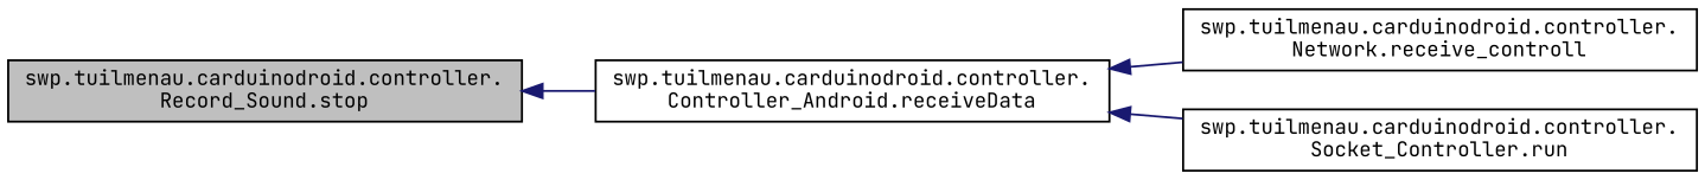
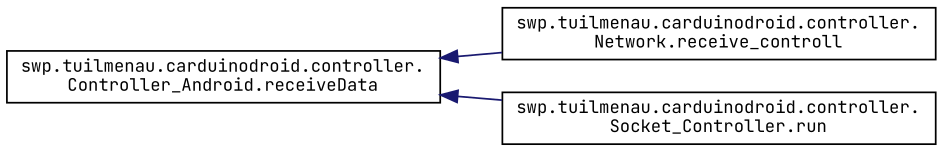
  digraph {
    rankdir=LR
    fontname="JetBrains Mono"
    node [color=black fillcolor=white fontname="JetBrains Mono" fontsize=10 shape=record style=filled]
    edge [color=midnightblue dir=back fontname="JetBrains Mono" fontsize=10 labelfontname=Helvetica labelfontsize=10 style=solid]
-   n1 [fillcolor=grey75 fontcolor=black height=0.2 label="swp.tuilmenau.carduinodroid.controller.\lRecord_Sound.stop" width=0.4]
    n2 [height=0.2 label="swp.tuilmenau.carduinodroid.controller.\lController_Android.receiveData" width=0.4]
    n3 [height=0.2 label="swp.tuilmenau.carduinodroid.controller.\lNetwork.receive_controll" width=0.4]
    n4 [height=0.2 label="swp.tuilmenau.carduinodroid.controller.\lSocket_Controller.run" width=0.4]
-   n1 -> n2
    n2 -> n3
    n2 -> n4
  }
